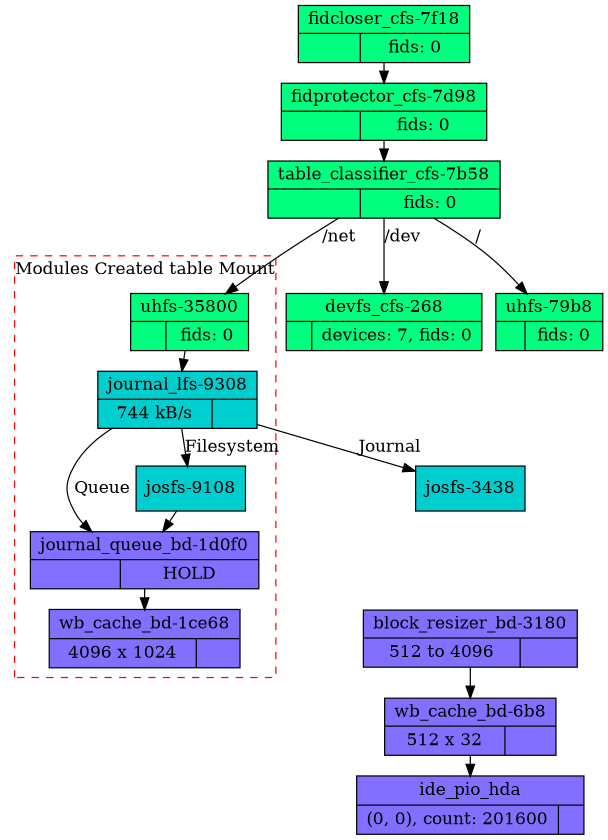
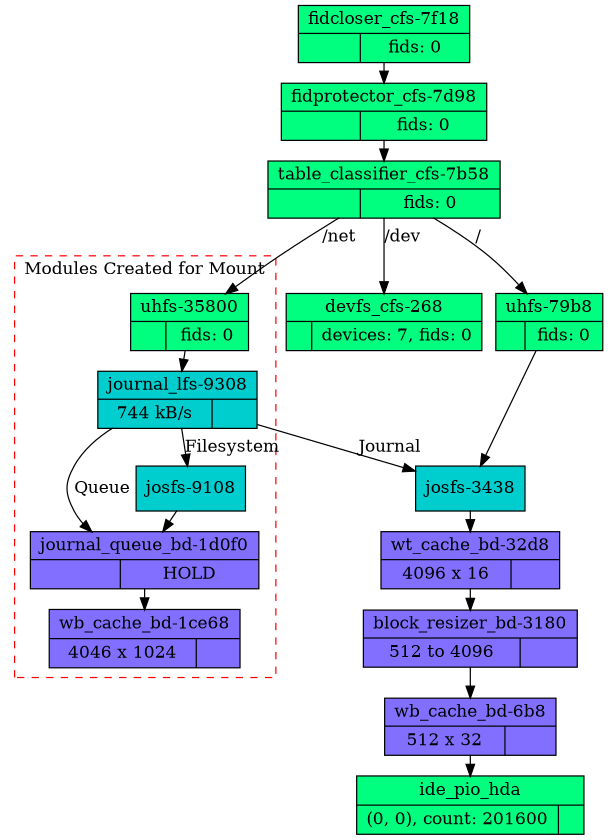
  digraph {
    nodesep=0.15
    ranksep=0.15
    node [color=black fillcolor=slateblue1 shape=record style=filled]
-   n1 [label="{ wb_cache_bd-1ce68 |{4096 x 1024|}}"]
+   n1 [label="{ wb_cache_bd-1ce68 |{4046 x 1024|}}"]
    n2 [label="{ journal_queue_bd-1d0f0 |{|HOLD}}"]
    n3 [fillcolor=cyan3 label="josfs-9108"]
    n4 [fillcolor=cyan3 label="{ journal_lfs-9308 |{744 kB/s|}}"]
    n5 [fillcolor=springgreen label="{ uhfs-35800 |{|fids: 0}}"]
    n6 [fillcolor=cyan3 label="josfs-3438"]
-   n7 [label="{ ide_pio_hda |{(0, 0), count: 201600|}}"]
+   n7 [fillcolor=springgreen label="{ ide_pio_hda |{(0, 0), count: 201600|}}"]
    n8 [label="{ wb_cache_bd-6b8 |{512 x 32|}}"]
    n9 [label="{ block_resizer_bd-3180 |{512 to 4096|}}"]
+   n10 [label="{ wt_cache_bd-32d8 |{4096 x 16|}}"]
    n11 [fillcolor=springgreen label="{ devfs_cfs-268 |{|devices: 7, fids: 0}}"]
    n12 [fillcolor=springgreen label="{ uhfs-79b8 |{|fids: 0}}"]
    n13 [fillcolor=springgreen label="{ table_classifier_cfs-7b58 |{|fids: 0}}"]
    n14 [fillcolor=springgreen label="{ fidprotector_cfs-7d98 |{|fids: 0}}"]
    n15 [fillcolor=springgreen label="{ fidcloser_cfs-7f18 |{|fids: 0}}"]
    subgraph cluster_1 {
      color=red
-     label="Modules Created table Mount"
+     label="Modules Created for Mount"
      style=dashed
      n1
      n2
      n3
      n4
      n5
    }
    n2 -> n1
    n3 -> n2
    n4 -> n2 [label=Queue]
    n4 -> n3 [label=Filesystem]
    n4 -> n6 [label=Journal]
    n5 -> n4
+   n6 -> n10
    n8 -> n7
    n9 -> n8
+   n10 -> n9
+   n12 -> n6
    n13 -> n5 [label="/net"]
    n13 -> n11 [label="/dev"]
    n13 -> n12 [label="/"]
    n14 -> n13
    n15 -> n14
  }
